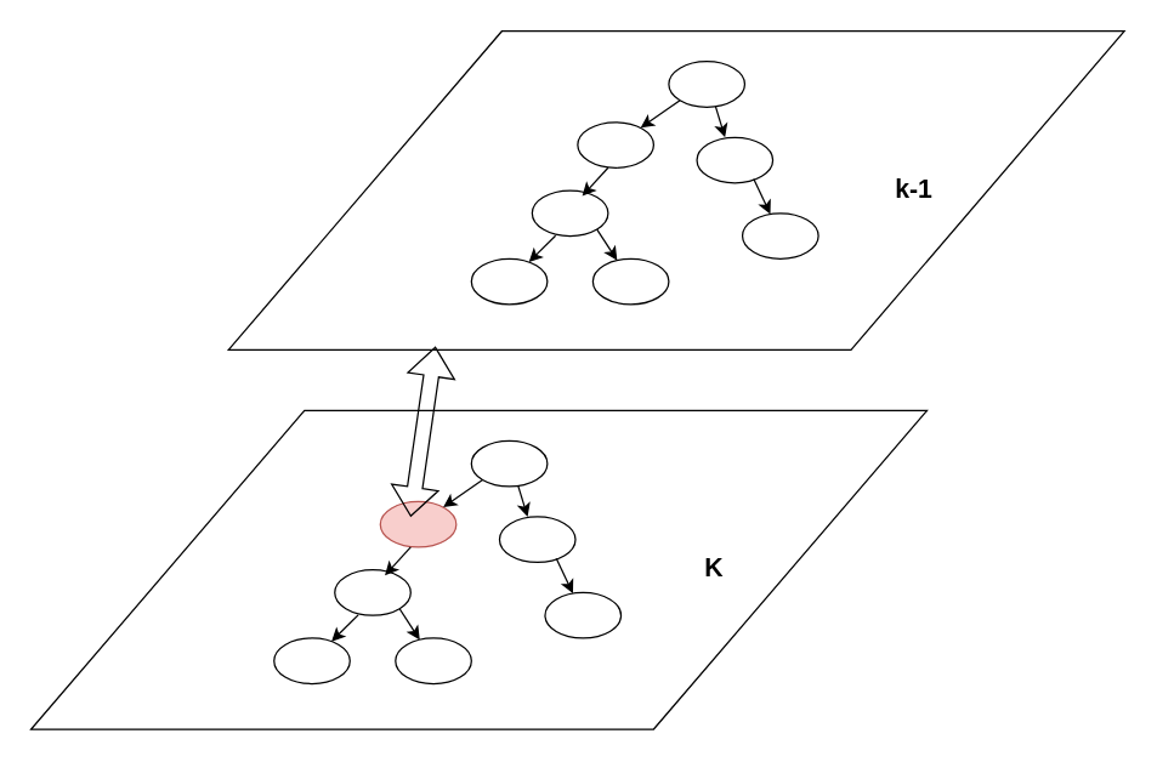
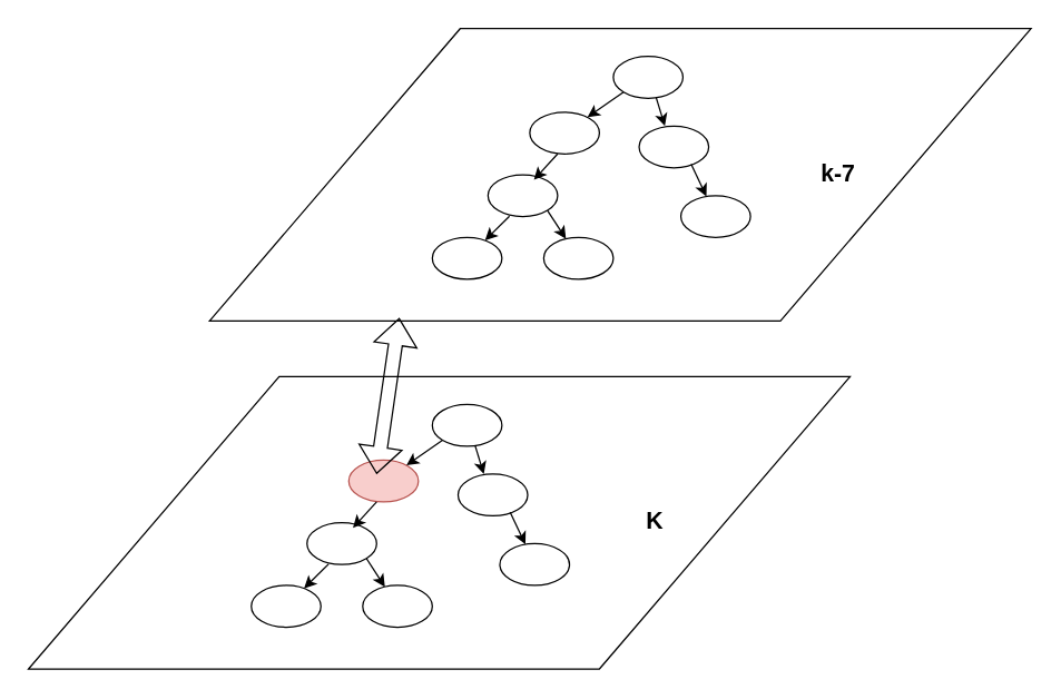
  <mxCell id="0" />
  <mxCell id="1" parent="0" />
- <mxCell id="2" value="&amp;nbsp; &amp;nbsp; &amp;nbsp; &amp;nbsp; &amp;nbsp; &amp;nbsp; &amp;nbsp; &amp;nbsp; &amp;nbsp; &amp;nbsp; &amp;nbsp; &amp;nbsp; &amp;nbsp; &amp;nbsp; &amp;nbsp; &amp;nbsp; &amp;nbsp; &amp;nbsp; &amp;nbsp; &amp;nbsp; &amp;nbsp; &amp;nbsp; &amp;nbsp; &amp;nbsp; &amp;nbsp; &amp;nbsp; &amp;nbsp; &amp;nbsp; &amp;nbsp; &amp;nbsp; &amp;nbsp; &amp;nbsp; &amp;nbsp; &amp;nbsp; &amp;nbsp; &amp;nbsp; &amp;nbsp; &amp;nbsp; &amp;nbsp; &amp;nbsp; &amp;nbsp; &amp;nbsp; &amp;nbsp; &amp;nbsp; &amp;nbsp; &amp;nbsp; &amp;nbsp; &lt;b&gt;&lt;font style=&quot;font-size: 17px;&quot;&gt;k-1&lt;/font&gt;&lt;/b&gt;" style="shape=parallelogram;perimeter=parallelogramPerimeter;whiteSpace=wrap;html=1;fixedSize=1;size=180;" vertex="1" parent="1"><mxGeometry x="150" y="20" width="590" height="210" as="geometry" /></mxCell>
+ <mxCell id="2" value="&amp;nbsp; &amp;nbsp; &amp;nbsp; &amp;nbsp; &amp;nbsp; &amp;nbsp; &amp;nbsp; &amp;nbsp; &amp;nbsp; &amp;nbsp; &amp;nbsp; &amp;nbsp; &amp;nbsp; &amp;nbsp; &amp;nbsp; &amp;nbsp; &amp;nbsp; &amp;nbsp; &amp;nbsp; &amp;nbsp; &amp;nbsp; &amp;nbsp; &amp;nbsp; &amp;nbsp; &amp;nbsp; &amp;nbsp; &amp;nbsp; &amp;nbsp; &amp;nbsp; &amp;nbsp; &amp;nbsp; &amp;nbsp; &amp;nbsp; &amp;nbsp; &amp;nbsp; &amp;nbsp; &amp;nbsp; &amp;nbsp; &amp;nbsp; &amp;nbsp; &amp;nbsp; &amp;nbsp; &amp;nbsp; &amp;nbsp; &amp;nbsp; &amp;nbsp; &amp;nbsp; &lt;b&gt;&lt;font style=&quot;font-size: 17px;&quot;&gt;k-7&lt;/font&gt;&lt;/b&gt;" style="shape=parallelogram;perimeter=parallelogramPerimeter;whiteSpace=wrap;html=1;fixedSize=1;size=180;" vertex="1" parent="1"><mxGeometry x="150" y="20" width="590" height="210" as="geometry" /></mxCell>
  <mxCell id="3" value="" style="ellipse;whiteSpace=wrap;html=1;" vertex="1" parent="1"><mxGeometry x="440" y="40" width="50" height="30" as="geometry" /></mxCell>
  <mxCell id="4" value="" style="ellipse;whiteSpace=wrap;html=1;" vertex="1" parent="1"><mxGeometry x="380" y="80" width="50" height="30" as="geometry" /></mxCell>
  <mxCell id="5" value="" style="endArrow=classic;html=1;rounded=0;exitX=0;exitY=1;exitDx=0;exitDy=0;" edge="1" parent="1" source="3" target="4"><mxGeometry width="50" height="50" relative="1" as="geometry"><mxPoint x="435.4" y="69.7" as="sourcePoint" /><mxPoint x="500" y="0" as="targetPoint" /></mxGeometry></mxCell>
  <mxCell id="6" value="" style="ellipse;whiteSpace=wrap;html=1;" vertex="1" parent="1"><mxGeometry x="350" y="125" width="50" height="30" as="geometry" /></mxCell>
  <mxCell id="7" value="" style="ellipse;whiteSpace=wrap;html=1;" vertex="1" parent="1"><mxGeometry x="310" y="170" width="50" height="30" as="geometry" /></mxCell>
  <mxCell id="8" value="" style="endArrow=classic;html=1;rounded=0;exitX=0.308;exitY=0.99;exitDx=0;exitDy=0;exitPerimeter=0;" edge="1" parent="1" source="6" target="7"><mxGeometry width="50" height="50" relative="1" as="geometry"><mxPoint x="530" y="110" as="sourcePoint" /><mxPoint x="580" y="60" as="targetPoint" /></mxGeometry></mxCell>
  <mxCell id="9" value="" style="endArrow=classic;html=1;rounded=0;entryX=0.66;entryY=0.12;entryDx=0;entryDy=0;entryPerimeter=0;" edge="1" parent="1" target="6"><mxGeometry width="50" height="50" relative="1" as="geometry"><mxPoint x="400" y="110" as="sourcePoint" /><mxPoint x="450" y="60" as="targetPoint" /></mxGeometry></mxCell>
  <mxCell id="10" value="" style="ellipse;whiteSpace=wrap;html=1;" vertex="1" parent="1"><mxGeometry x="458.5" y="90" width="50" height="30" as="geometry" /></mxCell>
  <mxCell id="11" value="" style="ellipse;whiteSpace=wrap;html=1;" vertex="1" parent="1"><mxGeometry x="488.5" y="140" width="50" height="30" as="geometry" /></mxCell>
  <mxCell id="12" value="" style="endArrow=classic;html=1;rounded=0;exitX=0.748;exitY=0.913;exitDx=0;exitDy=0;exitPerimeter=0;" edge="1" parent="1" source="10" target="11"><mxGeometry width="50" height="50" relative="1" as="geometry"><mxPoint x="668.5" y="65" as="sourcePoint" /><mxPoint x="718.5" y="15" as="targetPoint" /></mxGeometry></mxCell>
  <mxCell id="13" value="" style="endArrow=classic;html=1;rounded=0;exitX=0.615;exitY=0.984;exitDx=0;exitDy=0;entryX=0.37;entryY=0;entryDx=0;entryDy=0;entryPerimeter=0;exitPerimeter=0;" edge="1" parent="1" source="3" target="10"><mxGeometry width="50" height="50" relative="1" as="geometry"><mxPoint x="462.678" y="65.607" as="sourcePoint" /><mxPoint x="477" y="80" as="targetPoint" /></mxGeometry></mxCell>
  <mxCell id="14" value="" style="ellipse;whiteSpace=wrap;html=1;" vertex="1" parent="1"><mxGeometry x="390" y="170" width="50" height="30" as="geometry" /></mxCell>
  <mxCell id="15" value="" style="endArrow=classic;html=1;rounded=0;exitX=1;exitY=1;exitDx=0;exitDy=0;" edge="1" parent="1" source="6" target="14"><mxGeometry width="50" height="50" relative="1" as="geometry"><mxPoint x="410" y="120" as="sourcePoint" /><mxPoint x="393" y="139" as="targetPoint" /></mxGeometry></mxCell>
  <mxCell id="16" value="&amp;nbsp; &amp;nbsp; &amp;nbsp; &amp;nbsp; &amp;nbsp; &amp;nbsp; &amp;nbsp; &amp;nbsp; &amp;nbsp; &amp;nbsp; &amp;nbsp; &amp;nbsp; &amp;nbsp; &amp;nbsp; &amp;nbsp; &amp;nbsp; &amp;nbsp; &amp;nbsp; &amp;nbsp; &amp;nbsp; &amp;nbsp; &amp;nbsp; &amp;nbsp; &amp;nbsp; &amp;nbsp; &amp;nbsp; &amp;nbsp; &amp;nbsp; &amp;nbsp; &amp;nbsp; &amp;nbsp; &amp;nbsp; &amp;nbsp; &amp;nbsp; &amp;nbsp; &amp;nbsp; &amp;nbsp; &amp;nbsp; &amp;nbsp; &amp;nbsp; &amp;nbsp; &amp;nbsp; &amp;nbsp; &amp;nbsp; &amp;nbsp; &amp;nbsp; &amp;nbsp;&lt;font style=&quot;font-size: 17px;&quot;&gt;&lt;b&gt;K&lt;/b&gt;&lt;/font&gt;" style="shape=parallelogram;perimeter=parallelogramPerimeter;whiteSpace=wrap;html=1;fixedSize=1;size=180;" vertex="1" parent="1"><mxGeometry x="20" y="270" width="590" height="210" as="geometry" /></mxCell>
  <mxCell id="17" value="" style="ellipse;whiteSpace=wrap;html=1;" vertex="1" parent="1"><mxGeometry x="310" y="290" width="50" height="30" as="geometry" /></mxCell>
  <mxCell id="18" value="" style="ellipse;whiteSpace=wrap;html=1;fillColor=#f8cecc;strokeColor=#b85450;" vertex="1" parent="1"><mxGeometry x="250" y="330" width="50" height="30" as="geometry" /></mxCell>
  <mxCell id="19" value="" style="endArrow=classic;html=1;rounded=0;exitX=0;exitY=1;exitDx=0;exitDy=0;" edge="1" parent="1" source="17" target="18"><mxGeometry width="50" height="50" relative="1" as="geometry"><mxPoint x="305.4" y="319.7" as="sourcePoint" /><mxPoint x="370" y="250" as="targetPoint" /></mxGeometry></mxCell>
  <mxCell id="20" value="" style="ellipse;whiteSpace=wrap;html=1;" vertex="1" parent="1"><mxGeometry x="220" y="375" width="50" height="30" as="geometry" /></mxCell>
  <mxCell id="21" value="" style="ellipse;whiteSpace=wrap;html=1;" vertex="1" parent="1"><mxGeometry x="180" y="420" width="50" height="30" as="geometry" /></mxCell>
  <mxCell id="22" value="" style="endArrow=classic;html=1;rounded=0;exitX=0.308;exitY=0.99;exitDx=0;exitDy=0;exitPerimeter=0;" edge="1" parent="1" source="20" target="21"><mxGeometry width="50" height="50" relative="1" as="geometry"><mxPoint x="400" y="360" as="sourcePoint" /><mxPoint x="450" y="310" as="targetPoint" /></mxGeometry></mxCell>
  <mxCell id="23" value="" style="endArrow=classic;html=1;rounded=0;entryX=0.66;entryY=0.12;entryDx=0;entryDy=0;entryPerimeter=0;" edge="1" parent="1" target="20"><mxGeometry width="50" height="50" relative="1" as="geometry"><mxPoint x="270" y="360" as="sourcePoint" /><mxPoint x="320" y="310" as="targetPoint" /></mxGeometry></mxCell>
  <mxCell id="24" value="" style="ellipse;whiteSpace=wrap;html=1;" vertex="1" parent="1"><mxGeometry x="328.5" y="340" width="50" height="30" as="geometry" /></mxCell>
  <mxCell id="25" value="" style="ellipse;whiteSpace=wrap;html=1;" vertex="1" parent="1"><mxGeometry x="358.5" y="390" width="50" height="30" as="geometry" /></mxCell>
  <mxCell id="26" value="" style="endArrow=classic;html=1;rounded=0;exitX=0.748;exitY=0.913;exitDx=0;exitDy=0;exitPerimeter=0;" edge="1" parent="1" source="24" target="25"><mxGeometry width="50" height="50" relative="1" as="geometry"><mxPoint x="538.5" y="315" as="sourcePoint" /><mxPoint x="588.5" y="265" as="targetPoint" /></mxGeometry></mxCell>
  <mxCell id="27" value="" style="endArrow=classic;html=1;rounded=0;exitX=0.615;exitY=0.984;exitDx=0;exitDy=0;entryX=0.37;entryY=0;entryDx=0;entryDy=0;entryPerimeter=0;exitPerimeter=0;" edge="1" parent="1" source="17" target="24"><mxGeometry width="50" height="50" relative="1" as="geometry"><mxPoint x="332.678" y="315.607" as="sourcePoint" /><mxPoint x="347" y="330" as="targetPoint" /></mxGeometry></mxCell>
  <mxCell id="28" value="" style="ellipse;whiteSpace=wrap;html=1;" vertex="1" parent="1"><mxGeometry x="260" y="420" width="50" height="30" as="geometry" /></mxCell>
  <mxCell id="29" value="" style="endArrow=classic;html=1;rounded=0;exitX=1;exitY=1;exitDx=0;exitDy=0;" edge="1" parent="1" source="20" target="28"><mxGeometry width="50" height="50" relative="1" as="geometry"><mxPoint x="280" y="370" as="sourcePoint" /><mxPoint x="263" y="389" as="targetPoint" /></mxGeometry></mxCell>
  <mxCell id="30" value="" style="shape=flexArrow;endArrow=classic;startArrow=classic;html=1;rounded=0;entryX=0.231;entryY=0.99;entryDx=0;entryDy=0;entryPerimeter=0;" edge="1" parent="1" target="2"><mxGeometry width="100" height="100" relative="1" as="geometry"><mxPoint x="270" y="340" as="sourcePoint" /><mxPoint x="370" y="240" as="targetPoint" /></mxGeometry></mxCell>
